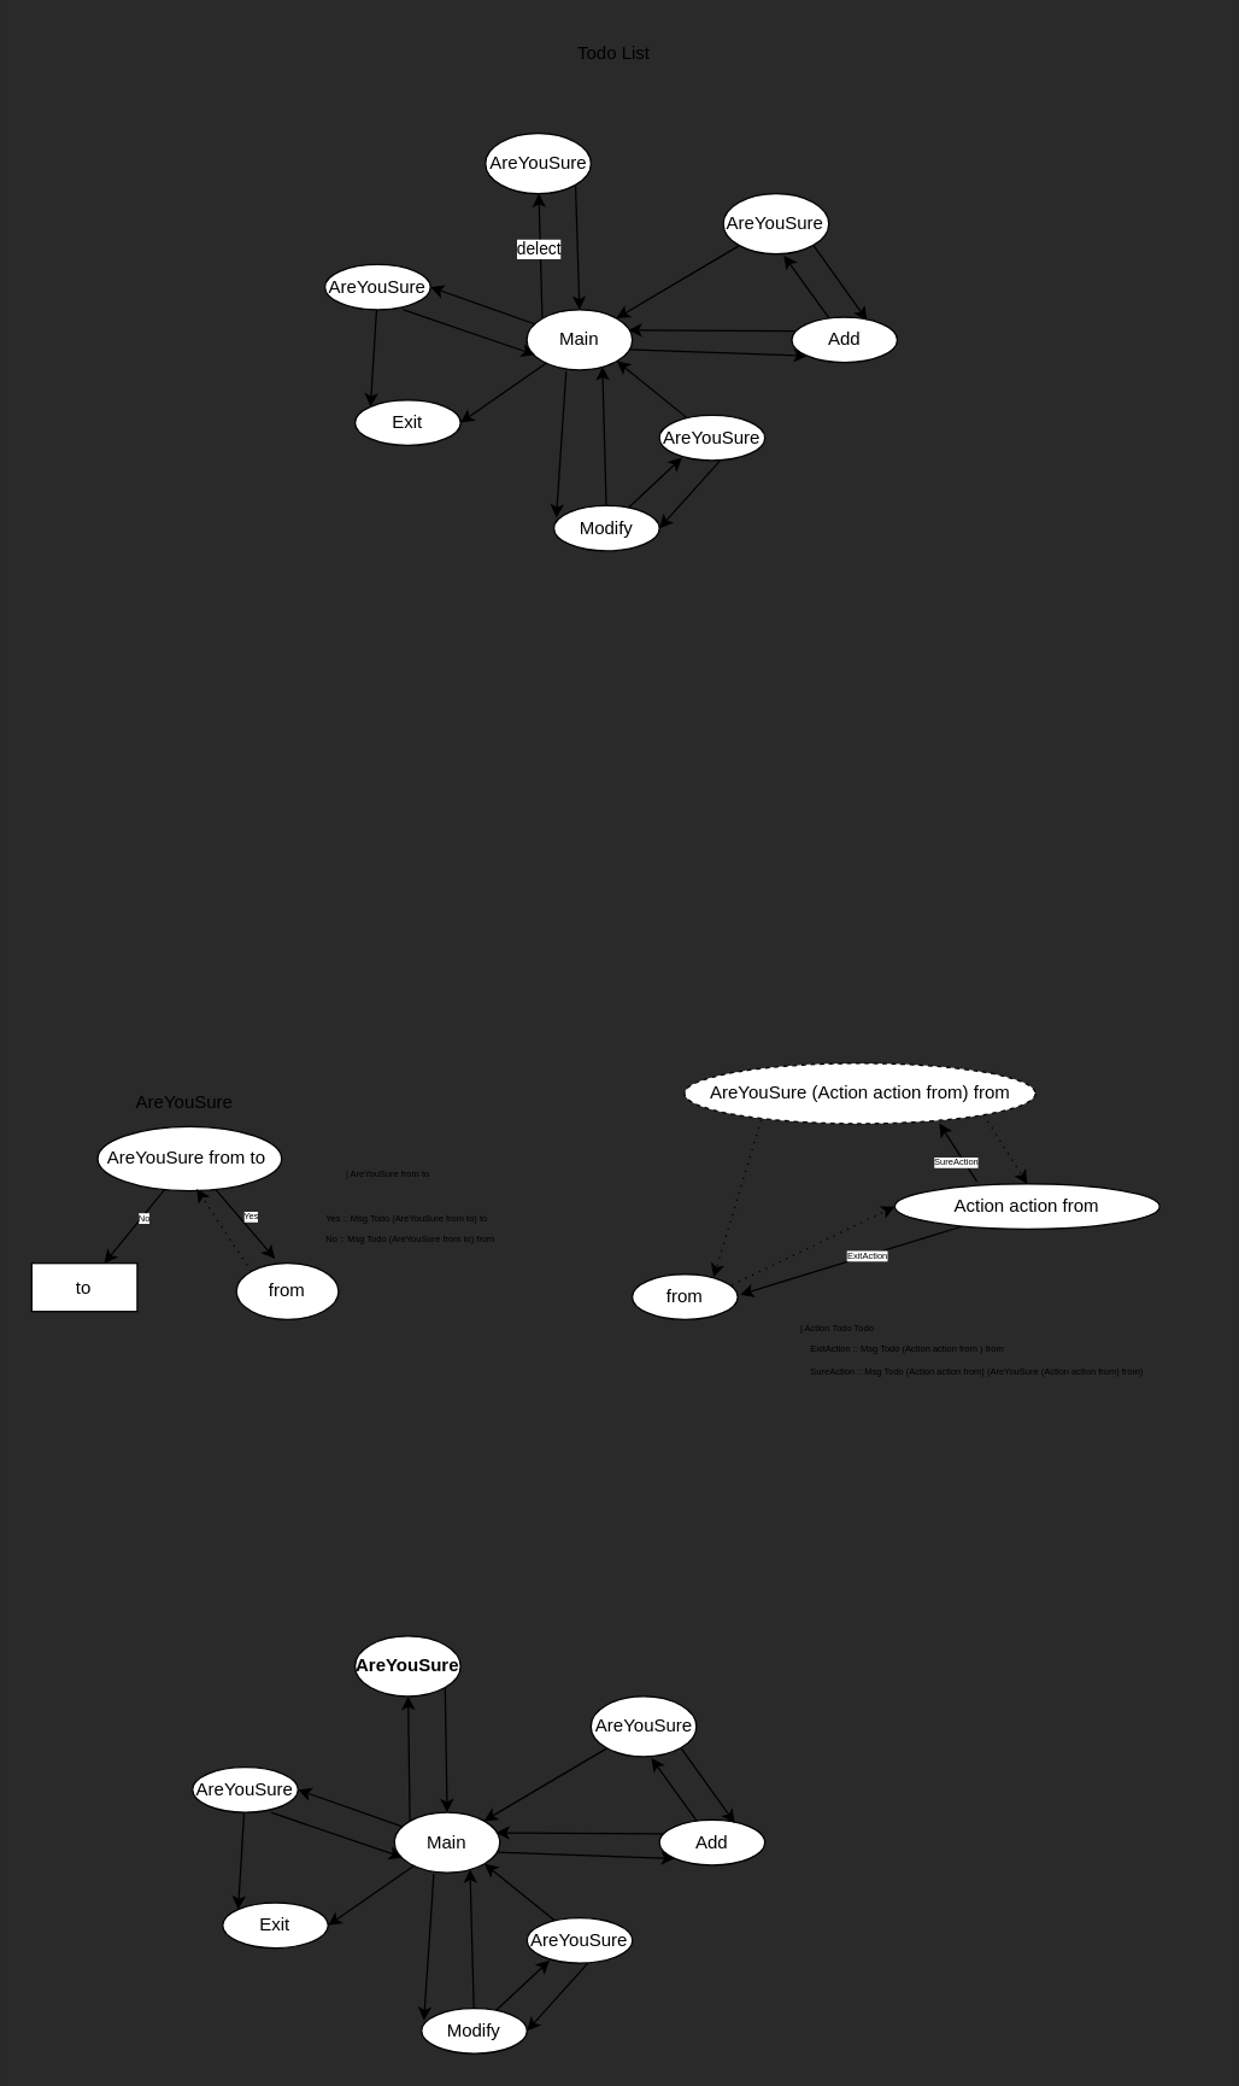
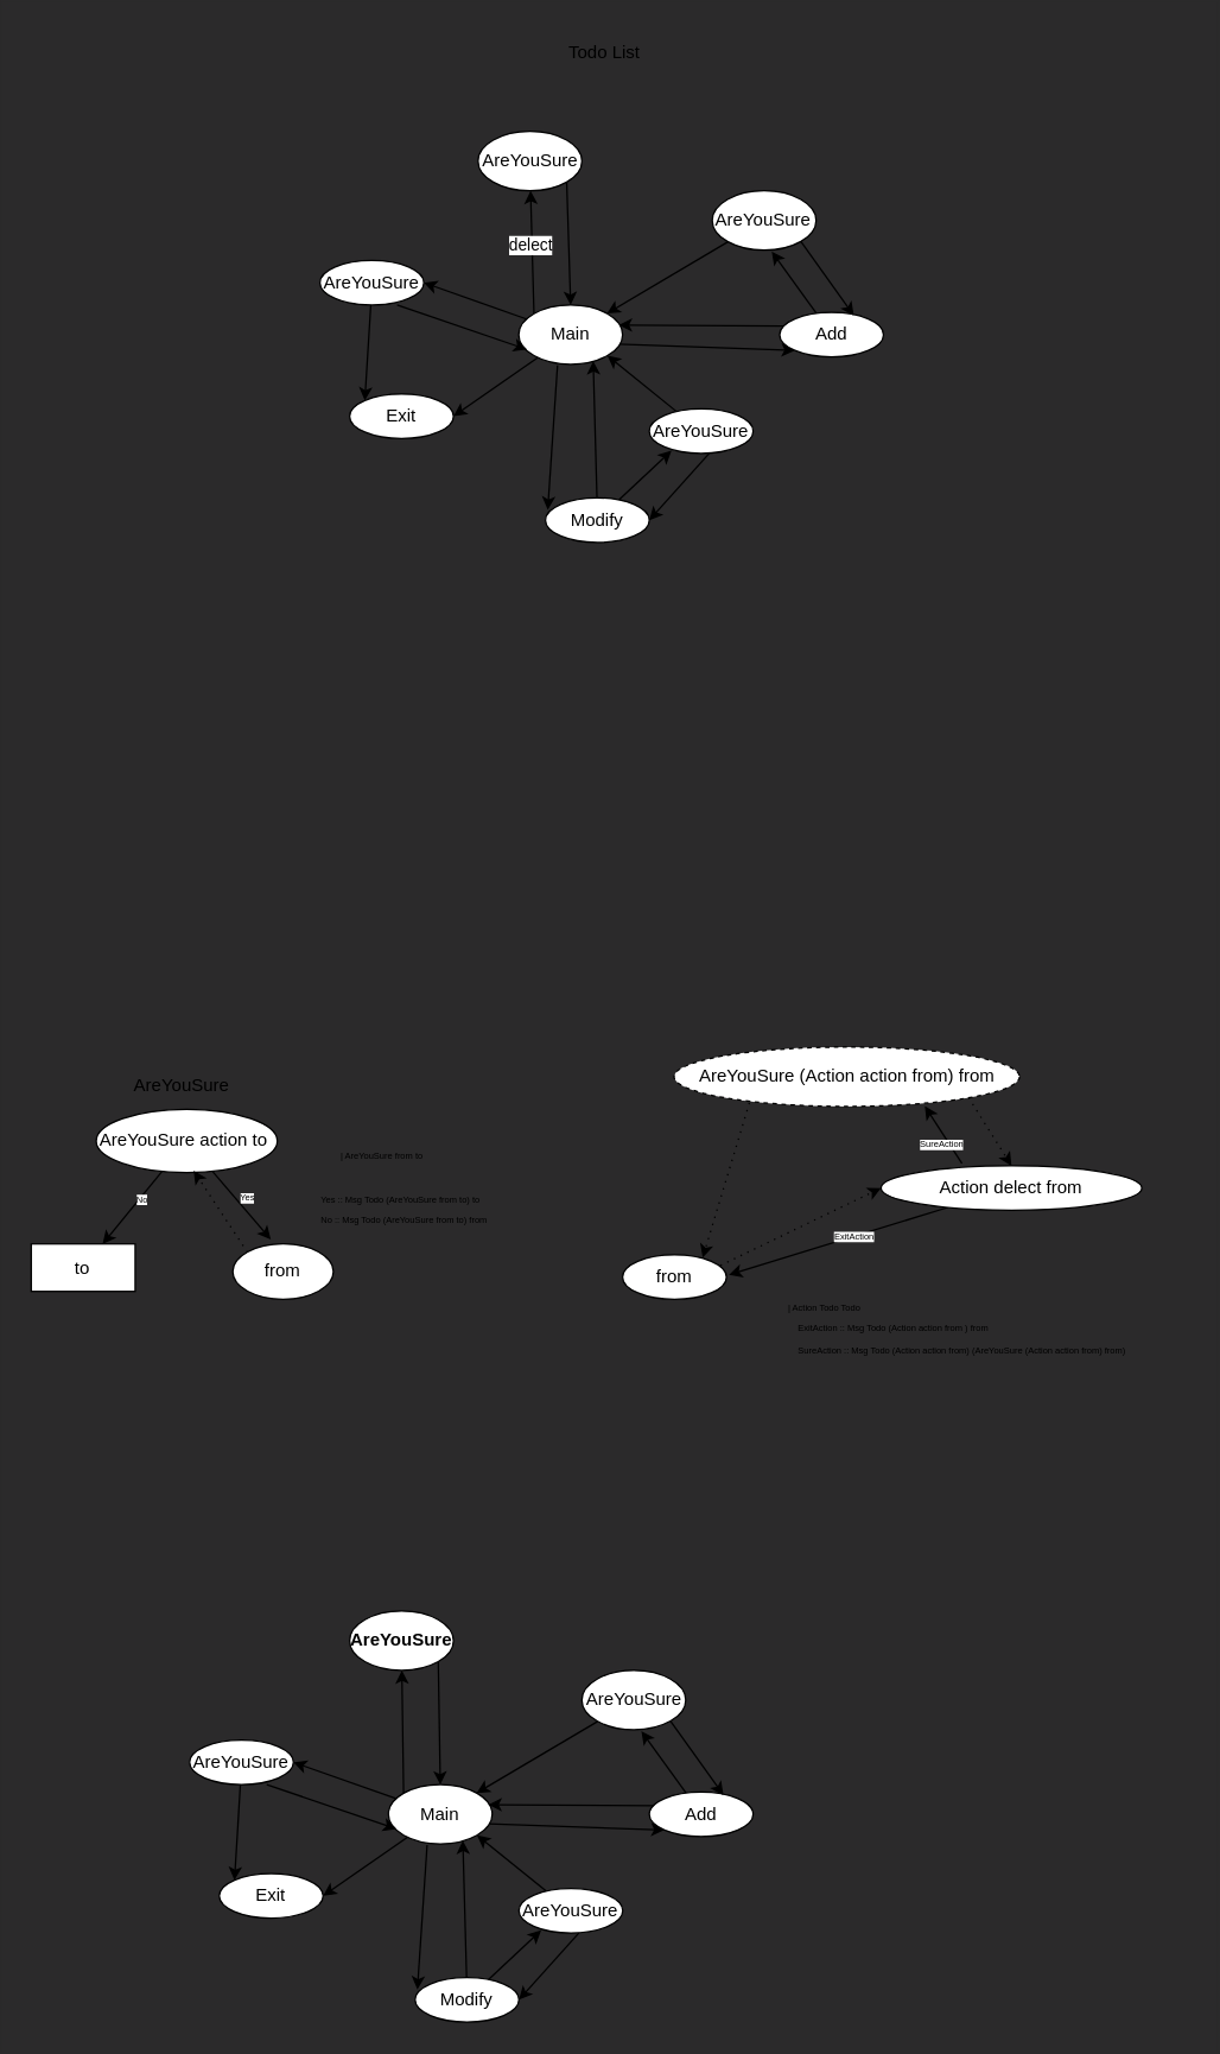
  <mxCell id="0" />
  <mxCell id="1" parent="0" />
  <mxCell id="2" value="Todo List" style="text;html=1;strokeColor=none;fillColor=none;align=center;verticalAlign=middle;whiteSpace=wrap;rounded=1;" parent="1" vertex="1"><mxGeometry x="377" y="20" width="60" height="30" as="geometry" /></mxCell>
  <mxCell id="3" value="" style="edgeStyle=none;html=1;exitX=0;exitY=0;exitDx=0;exitDy=0;" parent="1" source="8" target="27" edge="1"><mxGeometry relative="1" as="geometry"><mxPoint x="325" y="95" as="targetPoint" /></mxGeometry></mxCell>
  <mxCell id="4" style="edgeStyle=none;html=1;entryX=0;entryY=1;entryDx=0;entryDy=0;exitX=0.963;exitY=0.66;exitDx=0;exitDy=0;exitPerimeter=0;" parent="1" source="8" target="13" edge="1"><mxGeometry relative="1" as="geometry"><mxPoint x="464.996" y="245.002" as="sourcePoint" /></mxGeometry></mxCell>
  <mxCell id="5" style="edgeStyle=none;html=1;entryX=0.022;entryY=0.269;entryDx=0;entryDy=0;entryPerimeter=0;exitX=0.373;exitY=1.018;exitDx=0;exitDy=0;exitPerimeter=0;" parent="1" source="8" target="19" edge="1"><mxGeometry relative="1" as="geometry" /></mxCell>
  <mxCell id="6" style="edgeStyle=none;html=1;entryX=1;entryY=0.5;entryDx=0;entryDy=0;" parent="1" source="8" target="23" edge="1"><mxGeometry relative="1" as="geometry" /></mxCell>
  <mxCell id="7" style="edgeStyle=none;html=1;entryX=1;entryY=0.5;entryDx=0;entryDy=0;" parent="1" source="8" target="26" edge="1"><mxGeometry relative="1" as="geometry" /></mxCell>
  <mxCell id="8" value="Main" style="ellipse;whiteSpace=wrap;html=1;shadow=0;" parent="1" vertex="1"><mxGeometry x="349" y="205" width="70" height="40" as="geometry" /></mxCell>
  <mxCell id="9" value="" style="edgeStyle=none;html=1;entryX=0.5;entryY=0;entryDx=0;entryDy=0;exitX=1;exitY=1;exitDx=0;exitDy=0;" parent="1" source="27" target="8" edge="1"><mxGeometry relative="1" as="geometry"><mxPoint x="345" y="81" as="sourcePoint" /></mxGeometry></mxCell>
  <mxCell id="10" value="delect" style="edgeLabel;html=1;align=center;verticalAlign=middle;resizable=0;points=[];" parent="9" vertex="1" connectable="0"><mxGeometry x="-0.267" y="-2" relative="1" as="geometry"><mxPoint x="-24" y="12" as="offset" /></mxGeometry></mxCell>
  <mxCell id="11" style="edgeStyle=none;html=1;entryX=0.963;entryY=0.338;entryDx=0;entryDy=0;entryPerimeter=0;exitX=0.037;exitY=0.308;exitDx=0;exitDy=0;exitPerimeter=0;" parent="1" source="13" target="8" edge="1"><mxGeometry relative="1" as="geometry" /></mxCell>
  <mxCell id="12" value="" style="edgeStyle=none;html=1;entryX=0.573;entryY=1.024;entryDx=0;entryDy=0;entryPerimeter=0;" parent="1" source="13" target="16" edge="1"><mxGeometry relative="1" as="geometry" /></mxCell>
  <mxCell id="13" value="Add" style="ellipse;whiteSpace=wrap;html=1;shadow=0;" parent="1" vertex="1"><mxGeometry x="524.88" y="210" width="70" height="30" as="geometry" /></mxCell>
  <mxCell id="14" style="edgeStyle=none;html=1;exitX=1;exitY=1;exitDx=0;exitDy=0;entryX=0.714;entryY=0.07;entryDx=0;entryDy=0;entryPerimeter=0;" parent="1" source="16" target="13" edge="1"><mxGeometry relative="1" as="geometry"><mxPoint x="565" y="205" as="targetPoint" /></mxGeometry></mxCell>
  <mxCell id="15" style="edgeStyle=none;html=1;" parent="1" source="16" target="8" edge="1"><mxGeometry relative="1" as="geometry" /></mxCell>
  <mxCell id="16" value="AreYouSure" style="ellipse;whiteSpace=wrap;html=1;shadow=0;" parent="1" vertex="1"><mxGeometry x="479.44" y="128.03" width="70" height="40" as="geometry" /></mxCell>
  <mxCell id="17" style="edgeStyle=none;html=1;entryX=0.214;entryY=0.939;entryDx=0;entryDy=0;entryPerimeter=0;" parent="1" source="19" target="22" edge="1"><mxGeometry relative="1" as="geometry" /></mxCell>
  <mxCell id="18" style="edgeStyle=none;html=1;entryX=0.717;entryY=0.945;entryDx=0;entryDy=0;entryPerimeter=0;" parent="1" source="19" target="8" edge="1"><mxGeometry relative="1" as="geometry"><mxPoint x="409" y="239" as="targetPoint" /></mxGeometry></mxCell>
  <mxCell id="19" value="Modify" style="ellipse;whiteSpace=wrap;html=1;shadow=0;" parent="1" vertex="1"><mxGeometry x="367" y="335" width="70" height="30" as="geometry" /></mxCell>
  <mxCell id="20" style="edgeStyle=none;html=1;entryX=1;entryY=1;entryDx=0;entryDy=0;" parent="1" source="22" target="8" edge="1"><mxGeometry relative="1" as="geometry" /></mxCell>
  <mxCell id="21" style="edgeStyle=none;html=1;entryX=1;entryY=0.5;entryDx=0;entryDy=0;exitX=0.577;exitY=1.001;exitDx=0;exitDy=0;exitPerimeter=0;" parent="1" source="22" target="19" edge="1"><mxGeometry relative="1" as="geometry" /></mxCell>
  <mxCell id="22" value="AreYouSure" style="ellipse;whiteSpace=wrap;html=1;shadow=0;" parent="1" vertex="1"><mxGeometry x="437" y="275" width="70" height="30" as="geometry" /></mxCell>
  <mxCell id="23" value="Exit" style="ellipse;whiteSpace=wrap;html=1;shadow=0;" parent="1" vertex="1"><mxGeometry x="235" y="265" width="70" height="30" as="geometry" /></mxCell>
  <mxCell id="24" style="edgeStyle=none;html=1;entryX=0;entryY=0;entryDx=0;entryDy=0;" parent="1" source="26" target="23" edge="1"><mxGeometry relative="1" as="geometry" /></mxCell>
  <mxCell id="25" style="edgeStyle=none;html=1;entryX=0.078;entryY=0.749;entryDx=0;entryDy=0;exitX=0.743;exitY=0.999;exitDx=0;exitDy=0;entryPerimeter=0;exitPerimeter=0;" parent="1" source="26" target="8" edge="1"><mxGeometry relative="1" as="geometry" /></mxCell>
  <mxCell id="26" value="AreYouSure" style="ellipse;whiteSpace=wrap;html=1;shadow=0;" parent="1" vertex="1"><mxGeometry x="215" y="175" width="70" height="30" as="geometry" /></mxCell>
  <mxCell id="27" value="AreYouSure" style="ellipse;whiteSpace=wrap;html=1;shadow=0;" parent="1" vertex="1"><mxGeometry x="321.56" y="88.03" width="70" height="40" as="geometry" /></mxCell>
  <mxCell id="28" value="" style="edgeStyle=none;html=1;exitX=0;exitY=0;exitDx=0;exitDy=0;" parent="1" source="33" target="51" edge="1"><mxGeometry relative="1" as="geometry"><mxPoint x="237.12" y="1091.97" as="targetPoint" /></mxGeometry></mxCell>
  <mxCell id="29" style="edgeStyle=none;html=1;entryX=0;entryY=1;entryDx=0;entryDy=0;exitX=0.963;exitY=0.66;exitDx=0;exitDy=0;exitPerimeter=0;" parent="1" source="33" target="37" edge="1"><mxGeometry relative="1" as="geometry"><mxPoint x="377.116" y="1241.972" as="sourcePoint" /></mxGeometry></mxCell>
  <mxCell id="30" style="edgeStyle=none;html=1;entryX=0.022;entryY=0.269;entryDx=0;entryDy=0;entryPerimeter=0;exitX=0.373;exitY=1.018;exitDx=0;exitDy=0;exitPerimeter=0;" parent="1" source="33" target="43" edge="1"><mxGeometry relative="1" as="geometry" /></mxCell>
  <mxCell id="31" style="edgeStyle=none;html=1;entryX=1;entryY=0.5;entryDx=0;entryDy=0;" parent="1" source="33" target="47" edge="1"><mxGeometry relative="1" as="geometry" /></mxCell>
  <mxCell id="32" style="edgeStyle=none;html=1;entryX=1;entryY=0.5;entryDx=0;entryDy=0;" parent="1" source="33" target="50" edge="1"><mxGeometry relative="1" as="geometry" /></mxCell>
  <mxCell id="33" value="Main" style="ellipse;whiteSpace=wrap;html=1;shadow=0;" parent="1" vertex="1"><mxGeometry x="261.12" y="1201.97" width="70" height="40" as="geometry" /></mxCell>
  <mxCell id="34" value="" style="edgeStyle=none;html=1;entryX=0.5;entryY=0;entryDx=0;entryDy=0;exitX=1;exitY=1;exitDx=0;exitDy=0;" parent="1" source="51" target="33" edge="1"><mxGeometry relative="1" as="geometry"><mxPoint x="257.12" y="1077.97" as="sourcePoint" /></mxGeometry></mxCell>
  <mxCell id="35" style="edgeStyle=none;html=1;entryX=0.963;entryY=0.338;entryDx=0;entryDy=0;entryPerimeter=0;exitX=0.037;exitY=0.308;exitDx=0;exitDy=0;exitPerimeter=0;" parent="1" source="37" target="33" edge="1"><mxGeometry relative="1" as="geometry" /></mxCell>
  <mxCell id="36" value="" style="edgeStyle=none;html=1;entryX=0.573;entryY=1.024;entryDx=0;entryDy=0;entryPerimeter=0;" parent="1" source="37" target="40" edge="1"><mxGeometry relative="1" as="geometry" /></mxCell>
  <mxCell id="37" value="Add" style="ellipse;whiteSpace=wrap;html=1;shadow=0;" parent="1" vertex="1"><mxGeometry x="437" y="1206.97" width="70" height="30" as="geometry" /></mxCell>
  <mxCell id="38" style="edgeStyle=none;html=1;exitX=1;exitY=1;exitDx=0;exitDy=0;entryX=0.714;entryY=0.07;entryDx=0;entryDy=0;entryPerimeter=0;" parent="1" source="40" target="37" edge="1"><mxGeometry relative="1" as="geometry"><mxPoint x="477.12" y="1201.97" as="targetPoint" /></mxGeometry></mxCell>
  <mxCell id="39" style="edgeStyle=none;html=1;" parent="1" source="40" target="33" edge="1"><mxGeometry relative="1" as="geometry" /></mxCell>
  <mxCell id="40" value="AreYouSure" style="ellipse;whiteSpace=wrap;html=1;shadow=0;" parent="1" vertex="1"><mxGeometry x="391.56" y="1125" width="70" height="40" as="geometry" /></mxCell>
  <mxCell id="41" style="edgeStyle=none;html=1;entryX=0.214;entryY=0.939;entryDx=0;entryDy=0;entryPerimeter=0;" parent="1" source="43" target="46" edge="1"><mxGeometry relative="1" as="geometry" /></mxCell>
  <mxCell id="42" style="edgeStyle=none;html=1;entryX=0.717;entryY=0.945;entryDx=0;entryDy=0;entryPerimeter=0;" parent="1" source="43" target="33" edge="1"><mxGeometry relative="1" as="geometry"><mxPoint x="321.12" y="1235.97" as="targetPoint" /></mxGeometry></mxCell>
  <mxCell id="43" value="Modify" style="ellipse;whiteSpace=wrap;html=1;shadow=0;" parent="1" vertex="1"><mxGeometry x="279.12" y="1331.97" width="70" height="30" as="geometry" /></mxCell>
  <mxCell id="44" style="edgeStyle=none;html=1;entryX=1;entryY=1;entryDx=0;entryDy=0;" parent="1" source="46" target="33" edge="1"><mxGeometry relative="1" as="geometry" /></mxCell>
  <mxCell id="45" style="edgeStyle=none;html=1;entryX=1;entryY=0.5;entryDx=0;entryDy=0;exitX=0.577;exitY=1.001;exitDx=0;exitDy=0;exitPerimeter=0;" parent="1" source="46" target="43" edge="1"><mxGeometry relative="1" as="geometry" /></mxCell>
  <mxCell id="46" value="AreYouSure" style="ellipse;whiteSpace=wrap;html=1;shadow=0;" parent="1" vertex="1"><mxGeometry x="349.12" y="1271.97" width="70" height="30" as="geometry" /></mxCell>
  <mxCell id="47" value="Exit" style="ellipse;whiteSpace=wrap;html=1;shadow=0;" parent="1" vertex="1"><mxGeometry x="147.12" y="1261.97" width="70" height="30" as="geometry" /></mxCell>
  <mxCell id="48" style="edgeStyle=none;html=1;entryX=0;entryY=0;entryDx=0;entryDy=0;" parent="1" source="50" target="47" edge="1"><mxGeometry relative="1" as="geometry" /></mxCell>
  <mxCell id="49" style="edgeStyle=none;html=1;entryX=0.078;entryY=0.749;entryDx=0;entryDy=0;exitX=0.743;exitY=0.999;exitDx=0;exitDy=0;entryPerimeter=0;exitPerimeter=0;" parent="1" source="50" target="33" edge="1"><mxGeometry relative="1" as="geometry" /></mxCell>
  <mxCell id="50" value="AreYouSure" style="ellipse;whiteSpace=wrap;html=1;shadow=0;" parent="1" vertex="1"><mxGeometry x="127.12" y="1171.97" width="70" height="30" as="geometry" /></mxCell>
  <mxCell id="51" value="AreYouSure" style="ellipse;whiteSpace=wrap;html=1;shadow=0;fontStyle=1" parent="1" vertex="1"><mxGeometry x="235" y="1085" width="70" height="40" as="geometry" /></mxCell>
  <mxCell id="52" value="" style="group" parent="1" vertex="1" connectable="0"><mxGeometry x="20.37" y="715" width="323.5" height="160" as="geometry" /></mxCell>
- <mxCell id="53" value="AreYouSure from to&amp;nbsp;" style="ellipse;whiteSpace=wrap;html=1;shadow=0;" parent="52" vertex="1"><mxGeometry x="43.784" y="32" width="122.094" height="42.667" as="geometry" /></mxCell>
+ <mxCell id="53" value="AreYouSure action to&amp;nbsp;" style="ellipse;whiteSpace=wrap;html=1;shadow=0;" parent="52" vertex="1"><mxGeometry x="43.784" y="32" width="122.094" height="42.667" as="geometry" /></mxCell>
  <mxCell id="54" value="AreYouSure" style="text;html=1;strokeColor=none;fillColor=none;align=center;verticalAlign=middle;whiteSpace=wrap;rounded=1;" parent="52" vertex="1"><mxGeometry x="64.049" width="76.059" height="32" as="geometry" /></mxCell>
  <mxCell id="55" value="&lt;font style=&quot;font-size: 6px;&quot;&gt;&amp;nbsp; &amp;nbsp; &amp;nbsp; &amp;nbsp; | AreYouSure from to&lt;br&gt;&lt;br&gt;Yes :: Msg Todo (AreYouSure from to) to&lt;br&gt;No :: Msg Todo (AreYouSure from to) from&lt;/font&gt;" style="text;whiteSpace=wrap;html=1;" parent="52" vertex="1"><mxGeometry x="193.65" y="48" width="129.85" height="64" as="geometry" /></mxCell>
  <mxCell id="56" value="to" style="whiteSpace=wrap;html=1;shadow=0;rounded=0;" parent="52" vertex="1"><mxGeometry y="122.667" width="70.054" height="32" as="geometry" /></mxCell>
  <mxCell id="57" style="edgeStyle=none;html=1;" parent="52" source="53" target="56" edge="1"><mxGeometry relative="1" as="geometry"><mxPoint x="19.765" y="138.667" as="targetPoint" /></mxGeometry></mxCell>
  <mxCell id="58" value="No" style="edgeLabel;html=1;align=center;verticalAlign=middle;resizable=0;points=[];fontSize=6;" parent="57" vertex="1" connectable="0"><mxGeometry x="-0.275" y="1" relative="1" as="geometry"><mxPoint as="offset" /></mxGeometry></mxCell>
  <mxCell id="59" style="edgeStyle=none;html=1;entryX=0.538;entryY=0.969;entryDx=0;entryDy=0;entryPerimeter=0;exitX=0;exitY=0;exitDx=0;exitDy=0;dashed=1;dashPattern=1 4;" parent="52" source="60" target="53" edge="1"><mxGeometry relative="1" as="geometry" /></mxCell>
  <mxCell id="60" value="from" style="ellipse;whiteSpace=wrap;html=1;shadow=0;" parent="52" vertex="1"><mxGeometry x="135.855" y="122.667" width="67.802" height="37.333" as="geometry" /></mxCell>
  <mxCell id="61" style="edgeStyle=none;html=1;entryX=0.378;entryY=-0.08;entryDx=0;entryDy=0;entryPerimeter=0;" parent="52" source="53" target="60" edge="1"><mxGeometry relative="1" as="geometry"><mxPoint x="152.868" y="106.667" as="targetPoint" /></mxGeometry></mxCell>
  <mxCell id="62" value="Yes" style="edgeLabel;html=1;align=center;verticalAlign=middle;resizable=0;points=[];fontSize=6;" parent="61" vertex="1" connectable="0"><mxGeometry x="-0.388" relative="1" as="geometry"><mxPoint x="11" y="4" as="offset" /></mxGeometry></mxCell>
  <mxCell id="63" value="" style="group" parent="1" vertex="1" connectable="0"><mxGeometry x="419" y="705" width="380.25" height="220" as="geometry" /></mxCell>
  <mxCell id="64" style="edgeStyle=none;html=1;entryX=0;entryY=0.5;entryDx=0;entryDy=0;dashed=1;dashPattern=1 4;" parent="63" target="67" edge="1"><mxGeometry relative="1" as="geometry"><mxPoint x="66.037" y="147.127" as="sourcePoint" /></mxGeometry></mxCell>
  <mxCell id="65" style="edgeStyle=none;html=1;entryX=0.963;entryY=0.338;entryDx=0;entryDy=0;entryPerimeter=0;" parent="63" source="67" edge="1"><mxGeometry relative="1" as="geometry"><mxPoint x="71.66" y="153.52" as="targetPoint" /></mxGeometry></mxCell>
  <mxCell id="66" value="ExitAction" style="edgeLabel;html=1;align=center;verticalAlign=middle;resizable=0;points=[];fontSize=6;" parent="65" vertex="1" connectable="0"><mxGeometry x="-0.128" relative="1" as="geometry"><mxPoint as="offset" /></mxGeometry></mxCell>
- <mxCell id="67" value="Action action from" style="ellipse;whiteSpace=wrap;html=1;shadow=0;" parent="63" vertex="1"><mxGeometry x="174.25" y="80" width="175.75" height="30" as="geometry" /></mxCell>
+ <mxCell id="67" value="Action delect from" style="ellipse;whiteSpace=wrap;html=1;shadow=0;" parent="63" vertex="1"><mxGeometry x="174.25" y="80" width="175.75" height="30" as="geometry" /></mxCell>
  <mxCell id="68" style="edgeStyle=none;html=1;entryX=0.5;entryY=0;entryDx=0;entryDy=0;dashed=1;dashPattern=1 4;exitX=1;exitY=1;exitDx=0;exitDy=0;" parent="63" source="70" target="67" edge="1"><mxGeometry relative="1" as="geometry" /></mxCell>
  <mxCell id="69" style="edgeStyle=none;html=1;dashed=1;dashPattern=1 4;exitX=0.218;exitY=0.941;exitDx=0;exitDy=0;exitPerimeter=0;" parent="63" source="70" edge="1"><mxGeometry relative="1" as="geometry"><mxPoint x="53.999" y="141.863" as="targetPoint" /></mxGeometry></mxCell>
  <mxCell id="70" value="AreYouSure (Action action from) from" style="ellipse;whiteSpace=wrap;html=1;shadow=0;dashed=1;" parent="63" vertex="1"><mxGeometry x="34.69" width="232.87" height="40" as="geometry" /></mxCell>
  <mxCell id="71" style="edgeStyle=none;html=1;entryX=0.726;entryY=0.996;entryDx=0;entryDy=0;entryPerimeter=0;exitX=0.31;exitY=-0.051;exitDx=0;exitDy=0;exitPerimeter=0;" parent="63" source="67" target="70" edge="1"><mxGeometry relative="1" as="geometry" /></mxCell>
  <mxCell id="72" value="SureAction" style="edgeLabel;html=1;align=center;verticalAlign=middle;resizable=0;points=[];fontSize=6;" parent="71" vertex="1" connectable="0"><mxGeometry x="-0.316" relative="1" as="geometry"><mxPoint x="-6" as="offset" /></mxGeometry></mxCell>
  <mxCell id="73" value="&lt;font style=&quot;font-size: 6px;&quot;&gt;| Action Todo Todo&lt;br&gt;&lt;/font&gt;&lt;div&gt;&lt;font style=&quot;font-size: 6px;&quot;&gt;&amp;nbsp; &amp;nbsp; ExitAction :: Msg Todo (Action action from ) from&lt;/font&gt;&lt;/div&gt;&lt;div&gt;&lt;font style=&quot;font-size: 6px;&quot;&gt;&amp;nbsp; &amp;nbsp; SureAction :: Msg Todo (Action action from) (AreYouSure (Action action from) from)&lt;/font&gt;&lt;/div&gt;" style="text;whiteSpace=wrap;html=1;" parent="63" vertex="1"><mxGeometry x="110.25" y="160" width="270" height="60" as="geometry" /></mxCell>
  <mxCell id="74" value="from" style="ellipse;whiteSpace=wrap;html=1;shadow=0;" parent="63" vertex="1"><mxGeometry y="140" width="70" height="30" as="geometry" /></mxCell>
